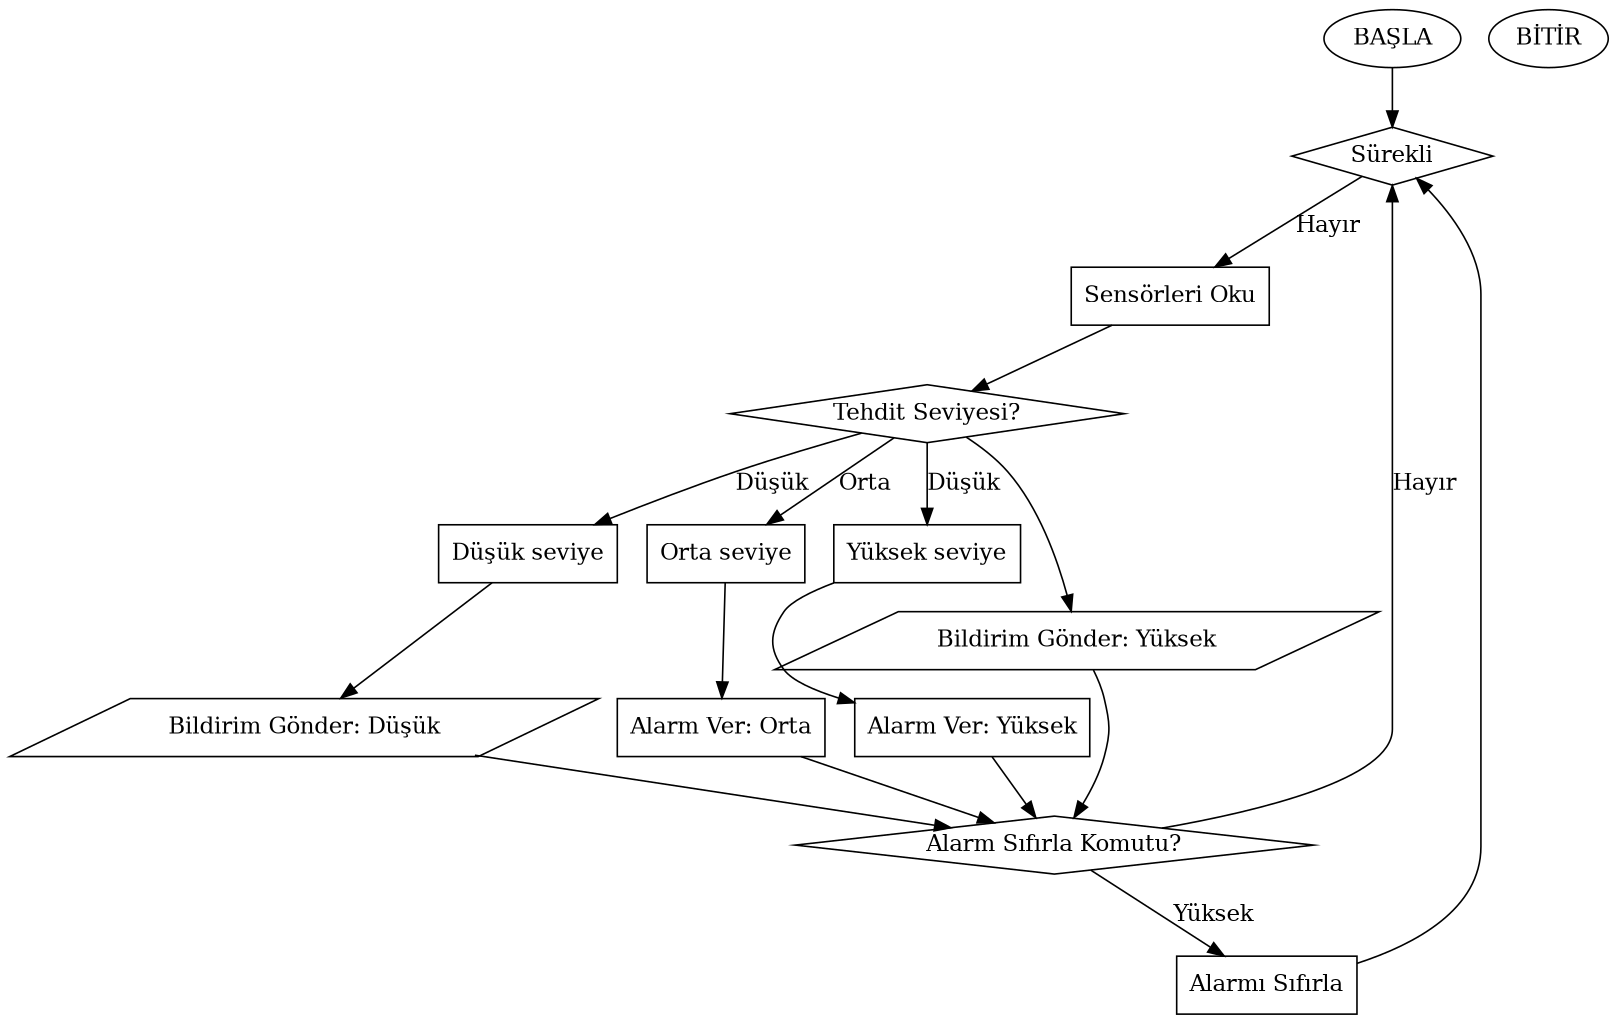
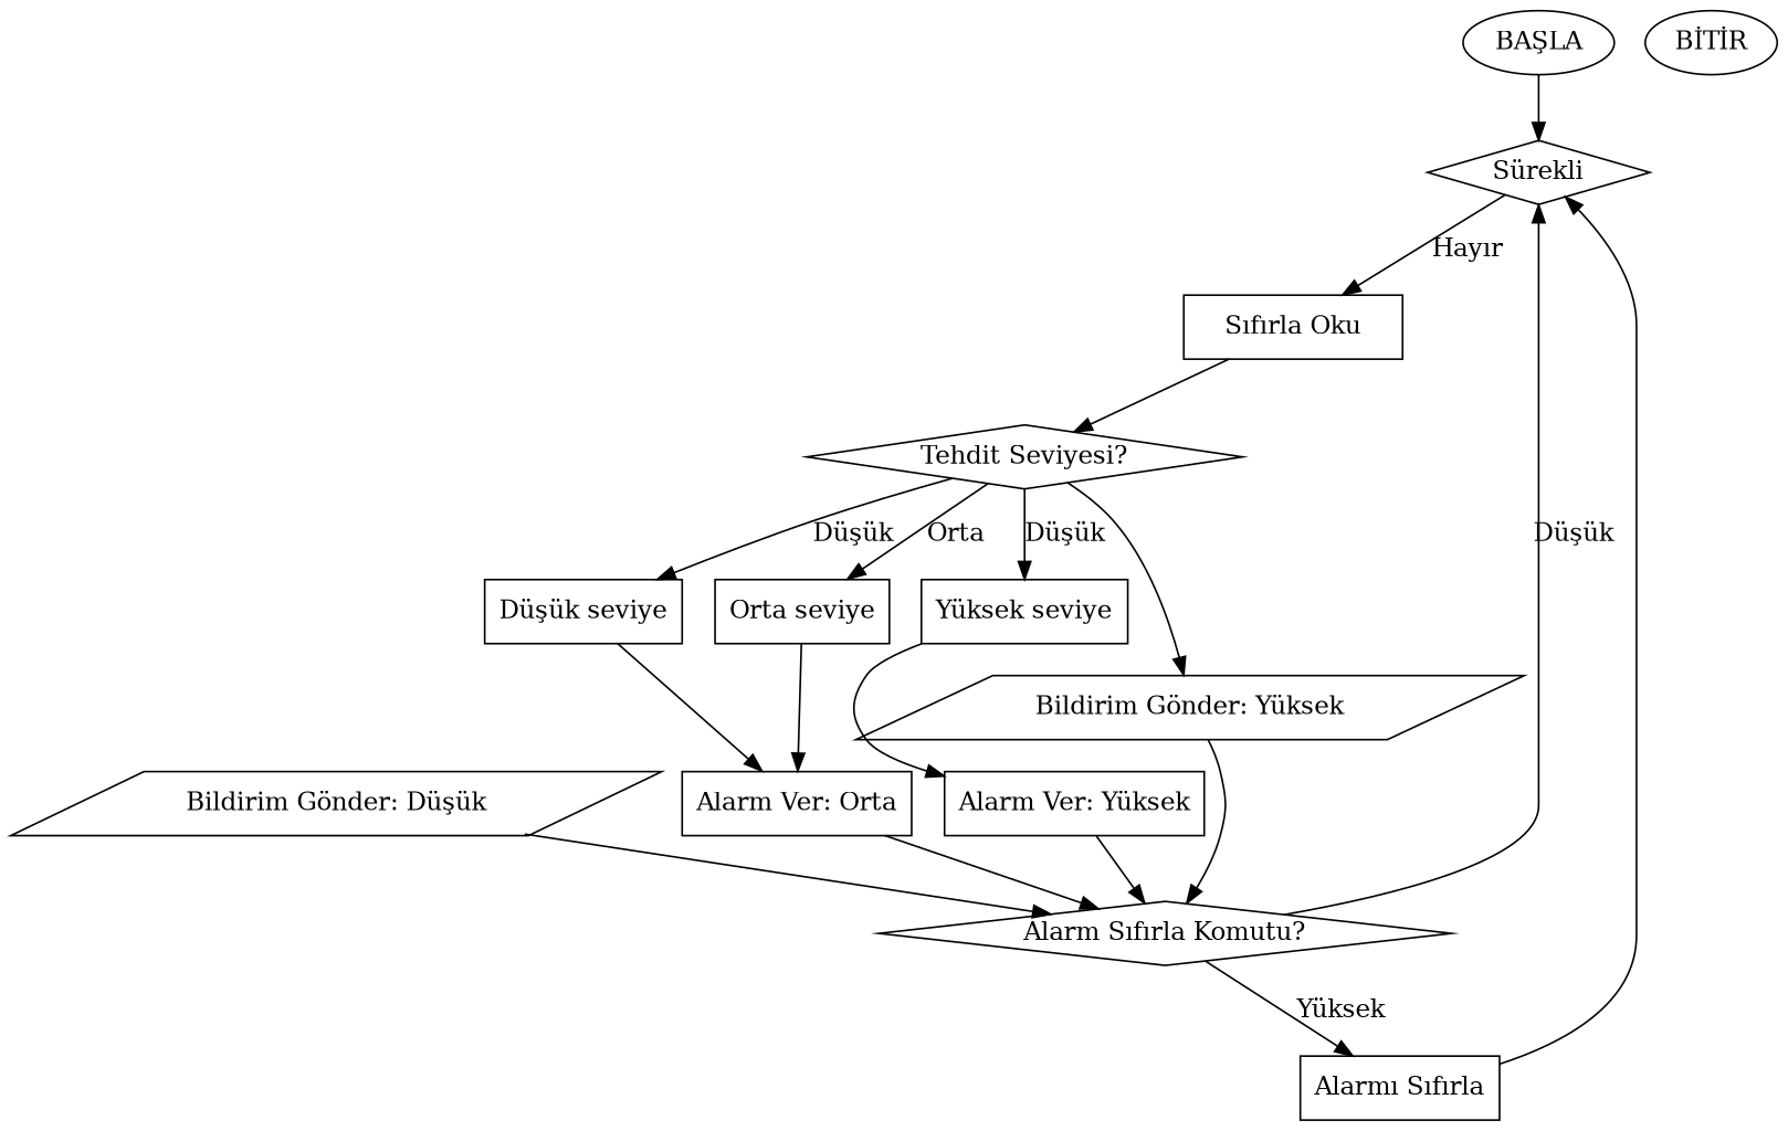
  digraph {
    rankdir=TB
    node [shape=box]
    n1 [label="BAŞLA" shape=oval]
    n2 [label="Sürekli" shape=diamond]
-   n3 [label="Sensörleri Oku"]
+   n3 [label="Sıfırla Oku"]
    n4 [label="Tehdit Seviyesi?" shape=diamond]
    n5 [label="Düşük seviye"]
    n6 [label="Orta seviye"]
    n7 [label="Yüksek seviye"]
    n8 [label="Bildirim Gönder: Yüksek" shape=parallelogram]
    n9 [label="Bildirim Gönder: Düşük" shape=parallelogram]
    n10 [label="Alarm Ver: Orta"]
    n11 [label="Alarm Ver: Yüksek"]
    n12 [label="Alarm Sıfırla Komutu?" shape=diamond]
    n13 [label="Alarmı Sıfırla"]
    n14 [label="BİTİR" shape=oval]
    n1 -> n2
    n2 -> n3 [label="Hayır"]
    n3 -> n4
    n4 -> n5 [label="Düşük"]
    n4 -> n6 [label=Orta]
    n4 -> n7 [label="Düşük"]
    n4 -> n8
-   n5 -> n9
+   n5 -> n10
    n6 -> n10
    n7 -> n11
    n8 -> n12
    n9 -> n12
    n10 -> n12
    n11 -> n12
-   n12 -> n2 [label="Hayır"]
+   n12 -> n2 [label="Düşük"]
    n12 -> n13 [label="Yüksek"]
    n13 -> n2
  }
